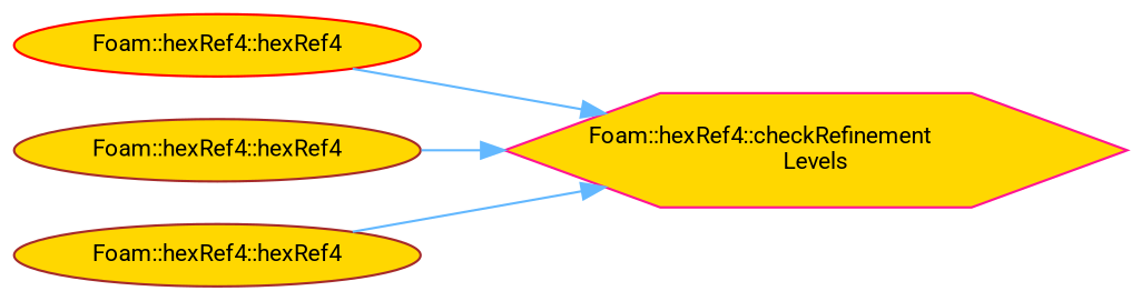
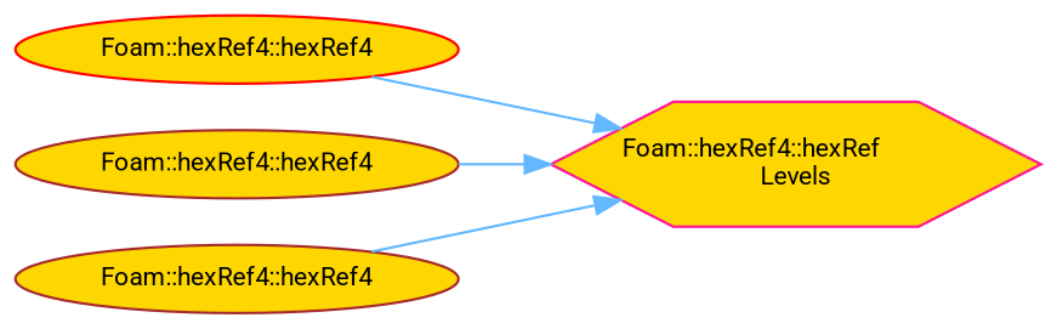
  digraph {
    rankdir=RL
    fontname=Roboto
    node [color=brown fillcolor=gold fontname=Roboto fontsize=10 shape=ellipse style=filled]
    edge [color=steelblue1 dir=back fontname=Roboto fontsize=10 labelfontname=Helvetica labelfontsize=10 style=solid]
-   n1 [color=deeppink fontcolor=black height=0.2 label="Foam::hexRef4::checkRefinement\lLevels" shape=hexagon width=0.4]
+   n1 [color=deeppink fontcolor=black height=0.2 label="Foam::hexRef4::hexRef\lLevels" shape=hexagon width=0.4]
    n2 [color=red height=0.2 label="Foam::hexRef4::hexRef4" width=0.4]
    n3 [height=0.2 label="Foam::hexRef4::hexRef4" width=0.4]
    n4 [height=0.2 label="Foam::hexRef4::hexRef4" width=0.4]
    n1 -> n2
    n1 -> n3
    n1 -> n4
  }
